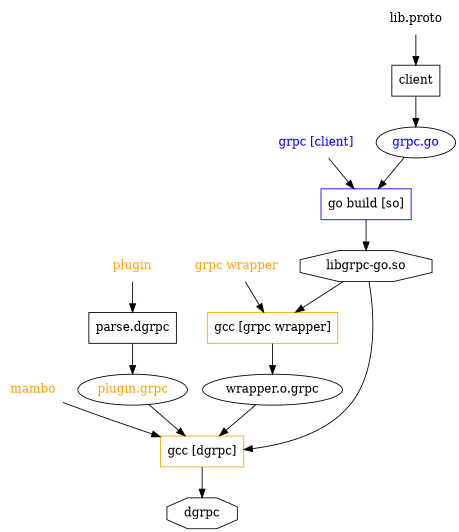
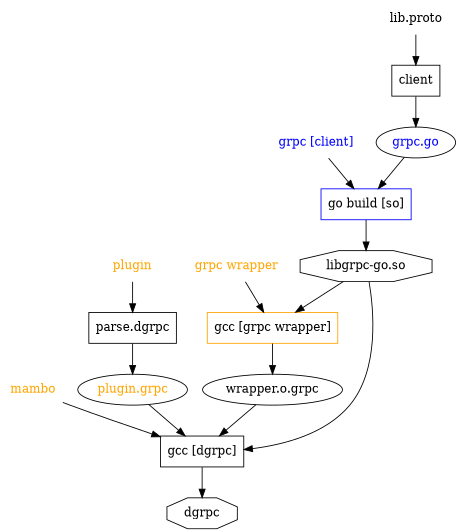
  strict digraph {
    node [shape=plaintext]
    mambo [fontcolor=orange]
-   "gcc [dgrpc]" [color=orange shape=box]
+   "gcc [dgrpc]" [color=black shape=box]
    dgrpc [shape=octagon]
    plugin [fontcolor=orange]
    "parse.dgrpc" [shape=box]
    "plugin.grpc" [fontcolor=orange shape=""]
    "wrapper.o.grpc" [shape=""]
    "grpc wrapper" [fontcolor=orange]
    "gcc [grpc wrapper]" [color=orange shape=box]
    "go build [so]" [color=blue shape=box]
    "libgrpc-go.so" [shape=octagon]
    "grpc [client]" [fontcolor=blue]
    "grpc.go" [fontcolor=blue shape=""]
    "lib.proto" [color=orange]
    n15 [label=client shape=box]
    mambo -> "gcc [dgrpc]"
    "gcc [dgrpc]" -> dgrpc
    plugin -> "parse.dgrpc"
    "parse.dgrpc" -> "plugin.grpc"
    "plugin.grpc" -> "gcc [dgrpc]"
    "wrapper.o.grpc" -> "gcc [dgrpc]"
    "grpc wrapper" -> "gcc [grpc wrapper]"
    "gcc [grpc wrapper]" -> "wrapper.o.grpc"
    "go build [so]" -> "libgrpc-go.so"
    "libgrpc-go.so" -> "gcc [dgrpc]"
    "libgrpc-go.so" -> "gcc [grpc wrapper]"
    "grpc [client]" -> "go build [so]"
    "grpc.go" -> "go build [so]"
    "lib.proto" -> n15
    n15 -> "grpc.go"
  }
